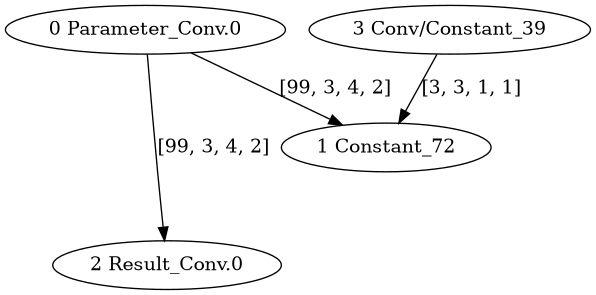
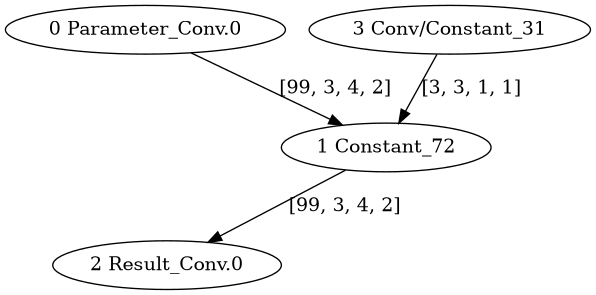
  strict digraph {
    edge [style=solid]
    "0 Parameter_Conv.0" [type=Parameter]
    n2 [label="1 Constant_72" type=Convolution]
    "2 Result_Conv.0" [type=Result]
-   "3 Conv/Constant_39" [type=Constant]
+   "3 Conv/Constant_39" [type=Constant label="3 Conv/Constant_31"]
    "0 Parameter_Conv.0" -> n2 [label="[99, 3, 4, 2]"]
-   "0 Parameter_Conv.0" -> "2 Result_Conv.0" [label="[99, 3, 4, 2]"]
+   n2 -> "2 Result_Conv.0" [label="[99, 3, 4, 2]"]
    "3 Conv/Constant_39" -> n2 [label="[3, 3, 1, 1]"]
  }
